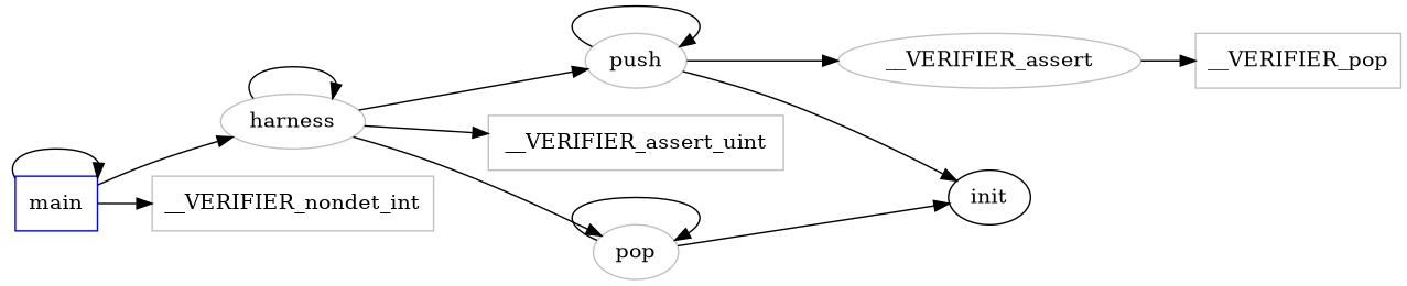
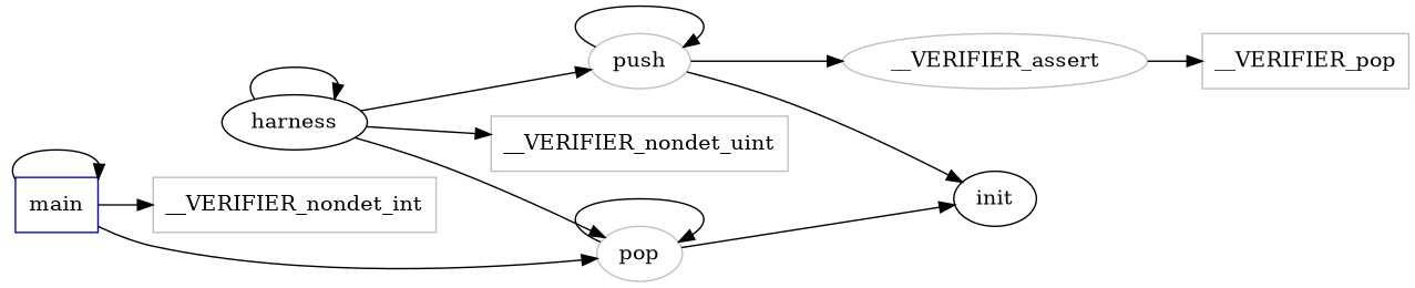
  digraph {
    rankdir=LR
    node [color=grey]
    main [color=blue shape=box]
-   harness
+   harness [color=""]
    __VERIFIER_nondet_int [shape=box]
-   __VERIFIER_nondet_uint [shape=box label=__VERIFIER_assert_uint]
+   __VERIFIER_nondet_uint [shape=box]
    pop
    push
    n7 [label=__VERIFIER_pop shape=box]
    __VERIFIER_assert
    init [color=""]
    main -> main
-   main -> harness
+   main -> pop
    main -> __VERIFIER_nondet_int
    harness -> harness
    harness -> __VERIFIER_nondet_uint
    harness -> pop
    harness -> push
    pop -> pop
    pop -> init
    push -> push
    push -> __VERIFIER_assert
    push -> init
    __VERIFIER_assert -> n7
  }
